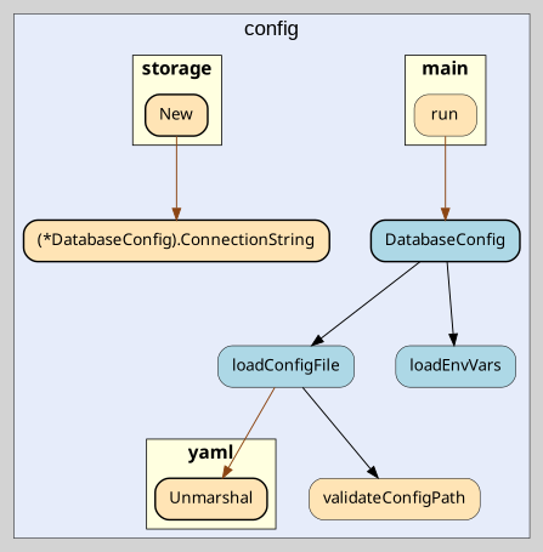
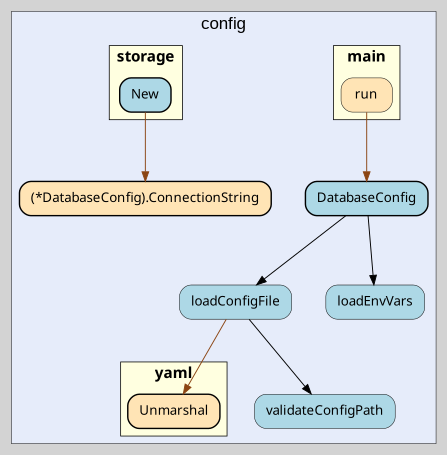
  digraph {
    bgcolor=lightgray
    fontname=Arial
    fontsize=14
    labeljust=l
    nodesep=0.5
    penwidth=0.5
    rankdir=TB
    style=solid
    node [fillcolor=moccasin fontname=Verdana margin="0.16,0.0" penwidth=0.5 shape=box style="filled,rounded"]
    edge [minlen=2]
    n1 [label=run]
-   n2 [label=New penwidth=1.5]
+   n2 [fillcolor=lightblue label=New penwidth=1.5]
    n3 [label=Unmarshal penwidth=1.5]
    n4 [fillcolor=lightblue label=loadConfigFile]
-   n5 [label=validateConfigPath]
+   n5 [fillcolor=lightblue label=validateConfigPath]
    n6 [fillcolor=lightblue label=DatabaseConfig penwidth=1.5]
    n7 [fillcolor=lightblue label=loadEnvVars]
    n8 [label="(*DatabaseConfig).ConnectionString" penwidth=1.5]
    subgraph cluster_1 {
      bgcolor="#e6ecfa"
      fontsize=18
      label=config
      labeljust=c
      labelloc=t
      n4
      n5
      n6
      n7
      n8
      subgraph cluster_2 {
        bgcolor="#e6ecfa"
        fillcolor=lightyellow
        fontname="Tahoma bold"
        fontsize=16
        label=main
        labeljust=c
        labelloc=t
        penwidth=0.8
        rank=sink
        style=filled
        n1
      }
      subgraph cluster_3 {
        bgcolor="#e6ecfa"
        fillcolor=lightyellow
        fontname="Tahoma bold"
        fontsize=16
        label=storage
        labeljust=c
        labelloc=t
        penwidth=0.8
        rank=sink
        style=filled
        n2
      }
      subgraph cluster_4 {
        bgcolor="#e6ecfa"
        fillcolor=lightyellow
        fontname="Tahoma bold"
        fontsize=16
        label=yaml
        labeljust=c
        labelloc=t
        penwidth=0.8
        rank=sink
        style=filled
        n3
      }
    }
    n1 -> n6 [color=saddlebrown]
    n2 -> n8 [color=saddlebrown]
    n4 -> n3 [color=saddlebrown]
    n4 -> n5
    n6 -> n4
    n6 -> n7
  }
